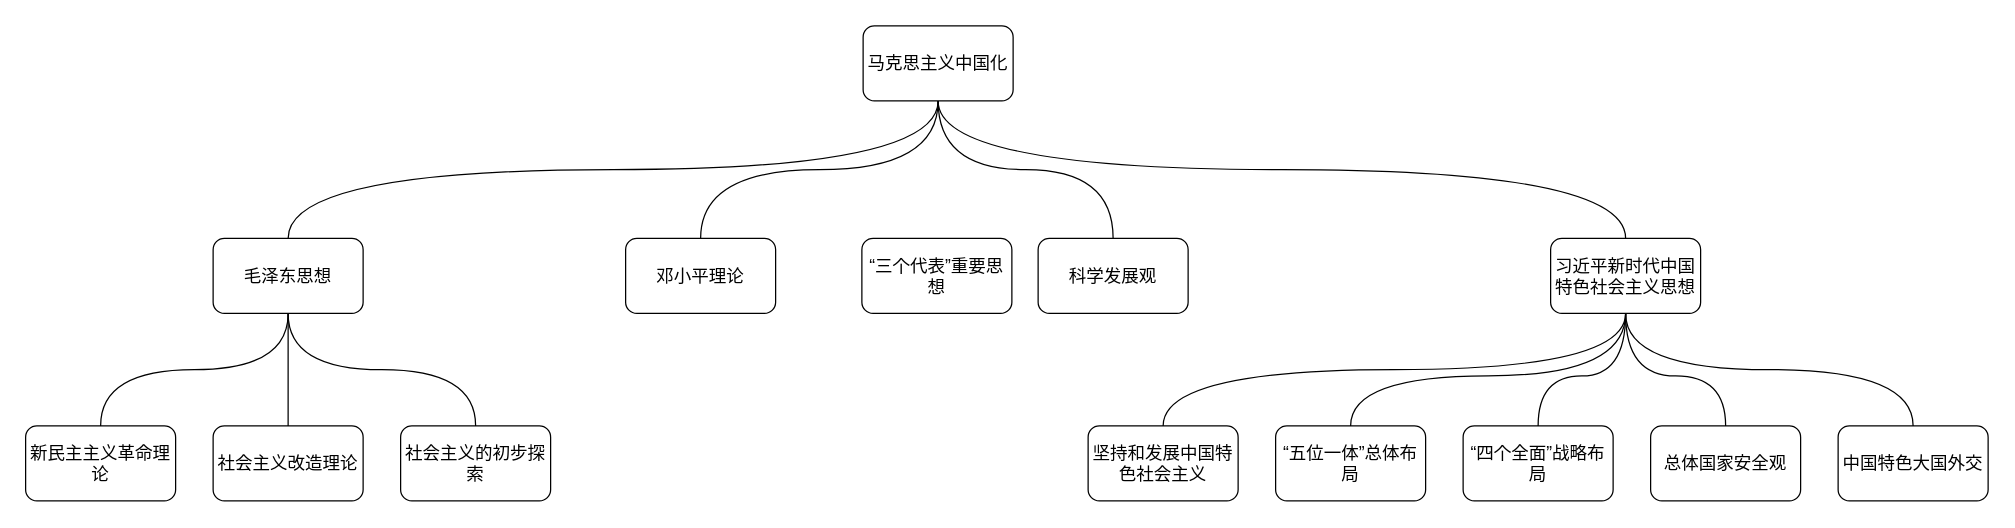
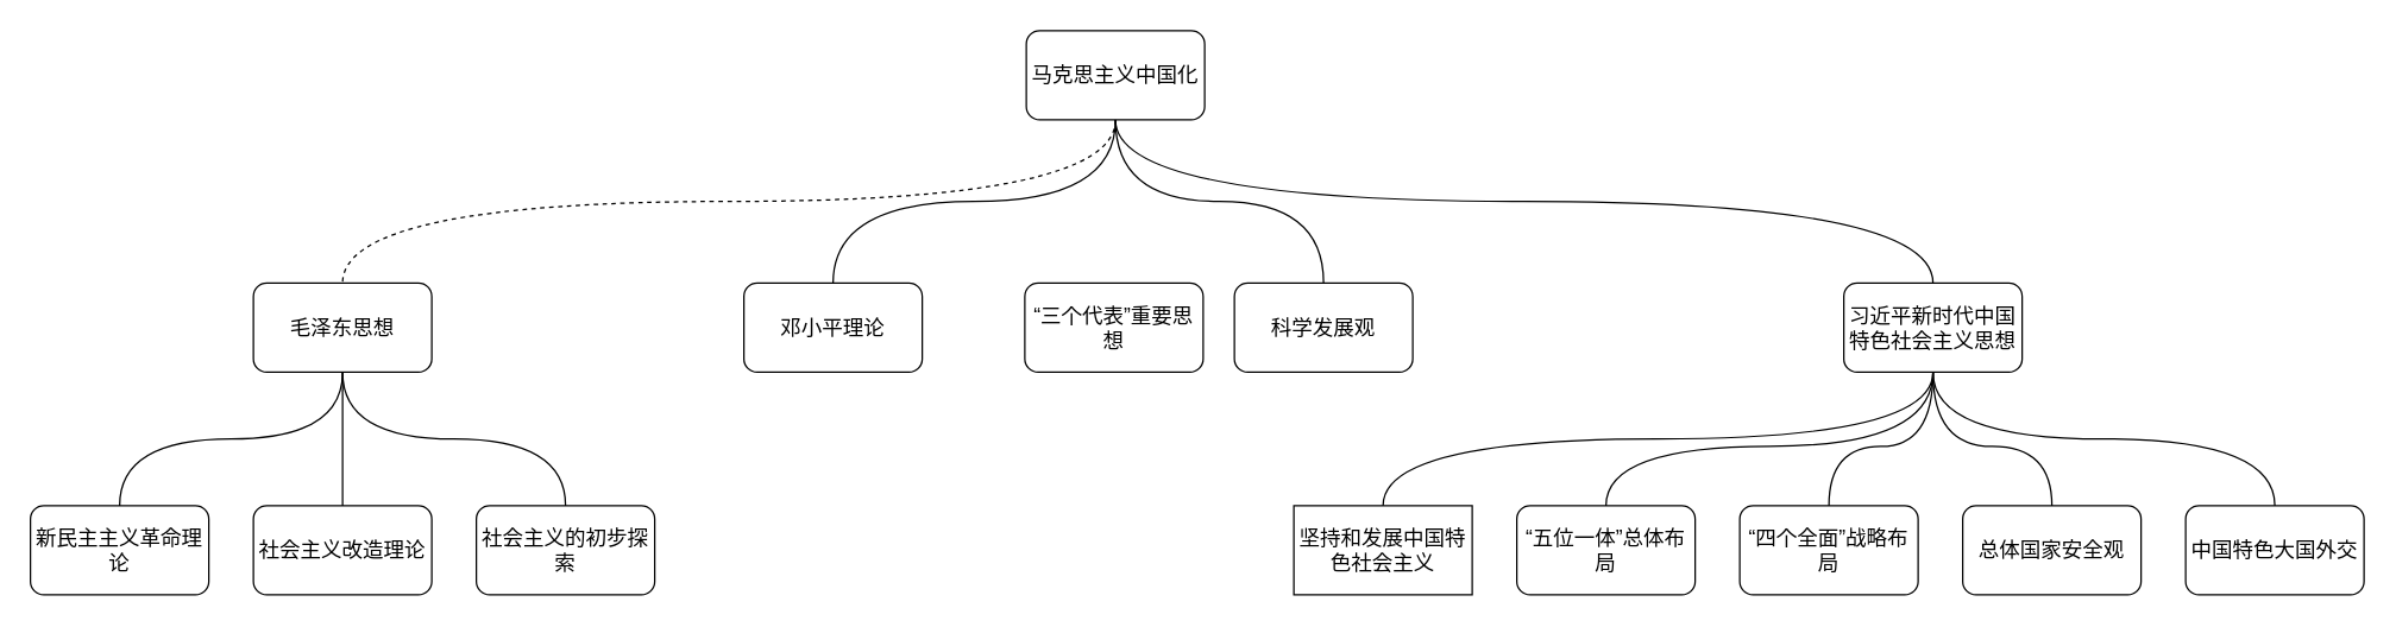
  <mxCell id="0" />
  <mxCell id="1" parent="0" />
- <mxCell id="2" style="edgeStyle=orthogonalEdgeStyle;orthogonalLoop=1;jettySize=auto;html=1;exitX=0.5;exitY=1;exitDx=0;exitDy=0;entryX=0.5;entryY=0;entryDx=0;entryDy=0;endArrow=none;endFill=0;curved=1;" edge="1" parent="1" source="6" target="10"><mxGeometry relative="1" as="geometry" /></mxCell>
+ <mxCell id="2" style="edgeStyle=orthogonalEdgeStyle;orthogonalLoop=1;jettySize=auto;html=1;exitX=0.5;exitY=1;exitDx=0;exitDy=0;entryX=0.5;entryY=0;entryDx=0;entryDy=0;endArrow=none;endFill=0;curved=1;dashed=1;" edge="1" parent="1" source="6" target="10"><mxGeometry relative="1" as="geometry" /></mxCell>
  <mxCell id="3" style="edgeStyle=orthogonalEdgeStyle;orthogonalLoop=1;jettySize=auto;html=1;exitX=0.5;exitY=1;exitDx=0;exitDy=0;entryX=0.5;entryY=0;entryDx=0;entryDy=0;curved=1;endArrow=none;endFill=0;" edge="1" parent="1" source="6" target="11"><mxGeometry relative="1" as="geometry" /></mxCell>
  <mxCell id="4" style="edgeStyle=orthogonalEdgeStyle;orthogonalLoop=1;jettySize=auto;html=1;exitX=0.5;exitY=1;exitDx=0;exitDy=0;entryX=0.5;entryY=0;entryDx=0;entryDy=0;curved=1;endArrow=none;endFill=0;" edge="1" parent="1" source="6" target="13"><mxGeometry relative="1" as="geometry" /></mxCell>
  <mxCell id="5" style="edgeStyle=orthogonalEdgeStyle;orthogonalLoop=1;jettySize=auto;html=1;exitX=0.5;exitY=1;exitDx=0;exitDy=0;curved=1;endArrow=none;endFill=0;" edge="1" parent="1" source="6" target="19"><mxGeometry relative="1" as="geometry" /></mxCell>
  <mxCell id="6" value="&lt;font style=&quot;font-size: 14px;&quot;&gt;马克思主义中国化&lt;/font&gt;" style="rounded=1;whiteSpace=wrap;html=1;fontSize=14;" vertex="1" parent="1"><mxGeometry x="690" y="20" width="120" height="60" as="geometry" /></mxCell>
  <mxCell id="7" style="edgeStyle=orthogonalEdgeStyle;orthogonalLoop=1;jettySize=auto;html=1;exitX=0.5;exitY=1;exitDx=0;exitDy=0;entryX=0.5;entryY=0;entryDx=0;entryDy=0;curved=1;endArrow=none;endFill=0;" edge="1" parent="1" source="10" target="20"><mxGeometry relative="1" as="geometry" /></mxCell>
  <mxCell id="8" style="edgeStyle=orthogonalEdgeStyle;orthogonalLoop=1;jettySize=auto;html=1;exitX=0.5;exitY=1;exitDx=0;exitDy=0;entryX=0.5;entryY=0;entryDx=0;entryDy=0;curved=1;endArrow=none;endFill=0;" edge="1" parent="1" source="10" target="21"><mxGeometry relative="1" as="geometry" /></mxCell>
  <mxCell id="9" style="edgeStyle=orthogonalEdgeStyle;orthogonalLoop=1;jettySize=auto;html=1;exitX=0.5;exitY=1;exitDx=0;exitDy=0;curved=1;endArrow=none;endFill=0;" edge="1" parent="1" source="10" target="22"><mxGeometry relative="1" as="geometry" /></mxCell>
  <mxCell id="10" value="毛泽东思想" style="rounded=1;whiteSpace=wrap;html=1;fontSize=14;" vertex="1" parent="1"><mxGeometry x="170" y="190" width="120" height="60" as="geometry" /></mxCell>
  <mxCell id="11" value="邓小平理论" style="rounded=1;whiteSpace=wrap;html=1;fontSize=14;" vertex="1" parent="1"><mxGeometry x="500" y="190" width="120" height="60" as="geometry" /></mxCell>
  <mxCell id="12" value="“三个代表”重要思想" style="rounded=1;whiteSpace=wrap;html=1;fontSize=14;" vertex="1" parent="1"><mxGeometry x="689" y="190" width="120" height="60" as="geometry" /></mxCell>
  <mxCell id="13" value="科学发展观" style="rounded=1;whiteSpace=wrap;html=1;fontSize=14;" vertex="1" parent="1"><mxGeometry x="830" y="190" width="120" height="60" as="geometry" /></mxCell>
  <mxCell id="14" style="edgeStyle=orthogonalEdgeStyle;orthogonalLoop=1;jettySize=auto;html=1;exitX=0.5;exitY=1;exitDx=0;exitDy=0;entryX=0.5;entryY=0;entryDx=0;entryDy=0;curved=1;endArrow=none;endFill=0;" edge="1" parent="1" source="19" target="27"><mxGeometry relative="1" as="geometry" /></mxCell>
  <mxCell id="15" style="edgeStyle=orthogonalEdgeStyle;orthogonalLoop=1;jettySize=auto;html=1;exitX=0.5;exitY=1;exitDx=0;exitDy=0;entryX=0.5;entryY=0;entryDx=0;entryDy=0;curved=1;endArrow=none;endFill=0;" edge="1" parent="1" source="19" target="26"><mxGeometry relative="1" as="geometry"><Array as="points"><mxPoint x="1300" y="300" /><mxPoint x="1380" y="300" /></Array></mxGeometry></mxCell>
  <mxCell id="16" style="edgeStyle=orthogonalEdgeStyle;orthogonalLoop=1;jettySize=auto;html=1;exitX=0.5;exitY=1;exitDx=0;exitDy=0;entryX=0.5;entryY=0;entryDx=0;entryDy=0;curved=1;endArrow=none;endFill=0;" edge="1" parent="1" source="19" target="25"><mxGeometry relative="1" as="geometry"><Array as="points"><mxPoint x="1300" y="300" /><mxPoint x="1230" y="300" /></Array></mxGeometry></mxCell>
  <mxCell id="17" style="edgeStyle=orthogonalEdgeStyle;orthogonalLoop=1;jettySize=auto;html=1;exitX=0.5;exitY=1;exitDx=0;exitDy=0;entryX=0.5;entryY=0;entryDx=0;entryDy=0;curved=1;endArrow=none;endFill=0;" edge="1" parent="1" source="19" target="24"><mxGeometry relative="1" as="geometry"><Array as="points"><mxPoint x="1300" y="300" /><mxPoint x="1080" y="300" /></Array></mxGeometry></mxCell>
  <mxCell id="18" style="edgeStyle=orthogonalEdgeStyle;orthogonalLoop=1;jettySize=auto;html=1;exitX=0.5;exitY=1;exitDx=0;exitDy=0;entryX=0.5;entryY=0;entryDx=0;entryDy=0;curved=1;endArrow=none;endFill=0;" edge="1" parent="1" source="19" target="23"><mxGeometry relative="1" as="geometry" /></mxCell>
  <mxCell id="19" value="习近平新时代中国特色社会主义思想" style="rounded=1;whiteSpace=wrap;html=1;fontSize=14;" vertex="1" parent="1"><mxGeometry x="1240" y="190" width="120" height="60" as="geometry" /></mxCell>
  <mxCell id="20" value="新民主主义革命理论" style="rounded=1;whiteSpace=wrap;html=1;fontSize=14;" vertex="1" parent="1"><mxGeometry x="20" y="340" width="120" height="60" as="geometry" /></mxCell>
  <mxCell id="21" value="社会主义改造理论" style="rounded=1;whiteSpace=wrap;html=1;fontSize=14;" vertex="1" parent="1"><mxGeometry x="170" y="340" width="120" height="60" as="geometry" /></mxCell>
  <mxCell id="22" value="社会主义的初步探索" style="rounded=1;whiteSpace=wrap;html=1;fontSize=14;" vertex="1" parent="1"><mxGeometry x="320" y="340" width="120" height="60" as="geometry" /></mxCell>
- <mxCell id="23" value="坚持和发展中国特色社会主义" style="rounded=1;whiteSpace=wrap;html=1;fontSize=14;" vertex="1" parent="1"><mxGeometry x="870" y="340" width="120" height="60" as="geometry" /></mxCell>
+ <mxCell id="23" value="坚持和发展中国特色社会主义" style="whiteSpace=wrap;html=1;fontSize=14;rounded=0;" vertex="1" parent="1"><mxGeometry x="870" y="340" width="120" height="60" as="geometry" /></mxCell>
  <mxCell id="24" value="“五位一体”总体布局" style="rounded=1;whiteSpace=wrap;html=1;fontSize=14;" vertex="1" parent="1"><mxGeometry x="1020" y="340" width="120" height="60" as="geometry" /></mxCell>
  <mxCell id="25" value="“四个全面”战略布局" style="rounded=1;whiteSpace=wrap;html=1;fontSize=14;" vertex="1" parent="1"><mxGeometry x="1170" y="340" width="120" height="60" as="geometry" /></mxCell>
  <mxCell id="26" value="总体国家安全观" style="rounded=1;whiteSpace=wrap;html=1;fontSize=14;" vertex="1" parent="1"><mxGeometry x="1320" y="340" width="120" height="60" as="geometry" /></mxCell>
  <mxCell id="27" value="中国特色大国外交" style="rounded=1;whiteSpace=wrap;html=1;fontSize=14;" vertex="1" parent="1"><mxGeometry x="1470" y="340" width="120" height="60" as="geometry" /></mxCell>
